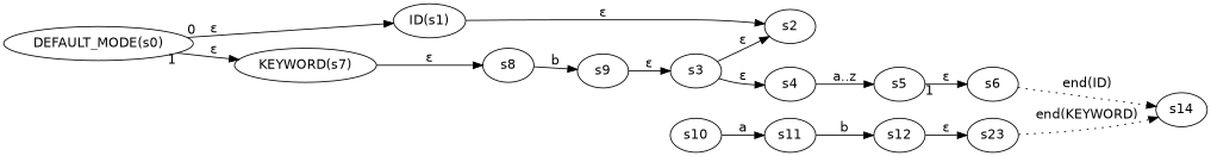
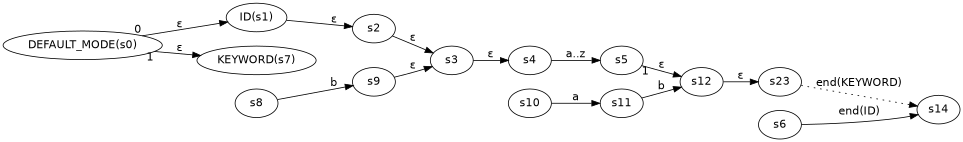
  digraph {
    fontname="DejaVu Sans"
    rankdir=LR
    node [fontname="DejaVu Sans"]
    edge [fontname="DejaVu Sans"]
    "DEFAULT_MODE(s0)"
    "ID(s1)"
    "KEYWORD(s7)"
    s2
    s8
    s3
    s4
    s5
    s6
    s14
    s9
    s10
    s11
    s12
    n15 [label=s23]
    "DEFAULT_MODE(s0)" -> "ID(s1)" [label="ε" taillabel=0]
    "DEFAULT_MODE(s0)" -> "KEYWORD(s7)" [label="ε" taillabel=1]
    "ID(s1)" -> s2 [label="ε"]
-   "KEYWORD(s7)" -> s8 [label="ε"]
-   s3 -> s2 [label="ε"]
+   s2 -> s3 [label="ε"]
    s8 -> s9 [label=b]
    s3 -> s4 [label="ε"]
    s4 -> s5 [label="a..z"]
-   s5 -> s6 [label="ε" taillabel=1]
-   s6 -> s14 [label="end(ID)" style=dotted]
+   s5 -> s12 [label="ε" taillabel=1]
+   s6 -> s14 [label="end(ID)" style=solid]
    s9 -> s3 [label="ε"]
    s10 -> s11 [label=a]
    s11 -> s12 [label=b]
    s12 -> n15 [label="ε"]
    n15 -> s14 [label="end(KEYWORD)" style=dotted]
  }
